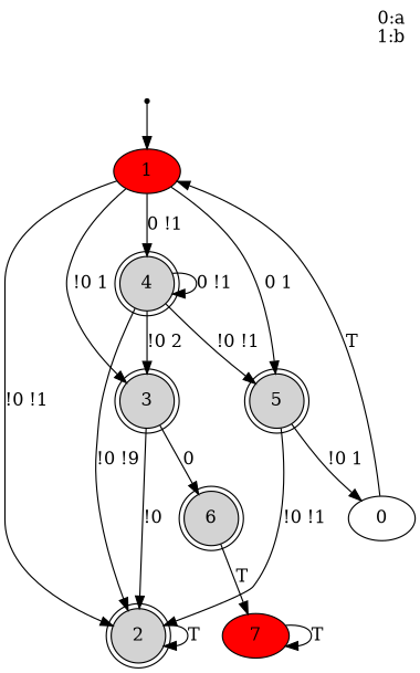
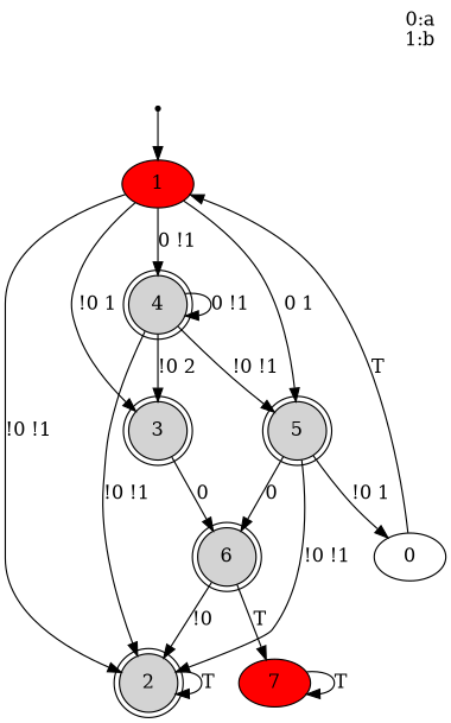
  digraph {
    label="0:a\n1:b\n"
    labeljust=r
    labelloc=t
    node [shape=doublecircle fillcolor=lightgrey style=filled]
    init [shape=point fillcolor="" style=""]
    1 [fillcolor=red shape=""]
    2
    3
    4
    5
    0 [shape="" fillcolor="" style=""]
    6
    7 [fillcolor=red shape=""]
    init -> 1
    1 -> 2 [label="!0 !1"]
    1 -> 3 [label="!0 1"]
    1 -> 4 [label="0 !1"]
    1 -> 5 [label="0 1"]
    2 -> 2 [label=T]
-   3 -> 2 [label="!0"]
+   6 -> 2 [label="!0"]
    3 -> 6 [label=0]
-   4 -> 2 [label="!0 !9"]
+   4 -> 2 [label="!0 !1"]
    4 -> 3 [label="!0 2"]
    4 -> 4 [label="0 !1"]
    4 -> 5 [label="!0 !1"]
    5 -> 2 [label="!0 !1"]
    5 -> 0 [label="!0 1"]
+   5 -> 6 [label=0]
    0 -> 1 [label=T]
    6 -> 7 [label=T]
    7 -> 7 [label=T]
  }
